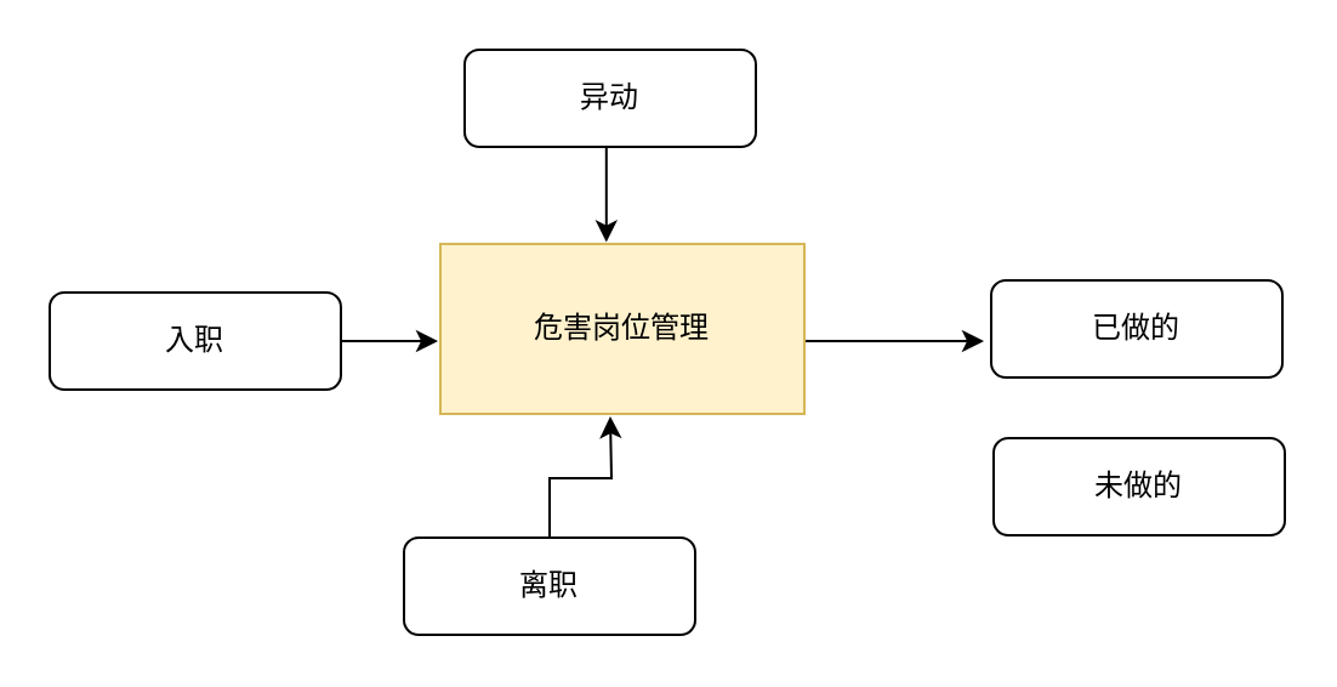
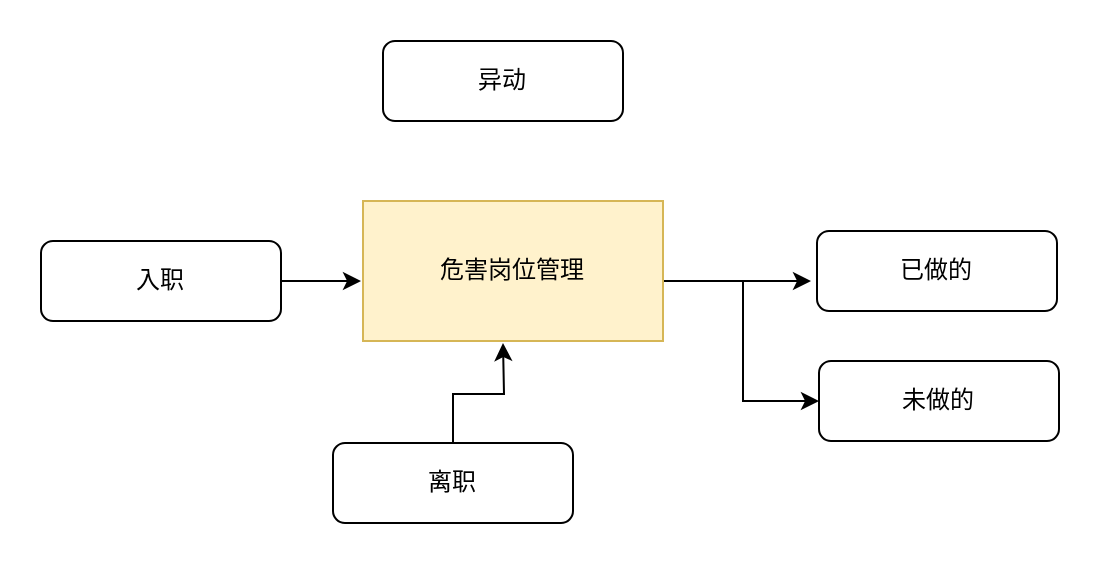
  <mxCell id="0" />
  <mxCell id="1" parent="0" />
- <mxCell id="2" style="edgeStyle=orthogonalEdgeStyle;rounded=0;orthogonalLoop=1;jettySize=auto;html=1;exitX=0.5;exitY=1;exitDx=0;exitDy=0;entryX=0.456;entryY=-0.01;entryDx=0;entryDy=0;entryPerimeter=0;" edge="1" parent="1" source="3" target="6"><mxGeometry relative="1" as="geometry" /></mxCell>
  <mxCell id="3" value="异动" style="rounded=1;whiteSpace=wrap;html=1;fontSize=12;glass=0;strokeWidth=1;shadow=0;" vertex="1" parent="1"><mxGeometry x="191" y="20" width="120" height="40" as="geometry" /></mxCell>
  <mxCell id="4" style="edgeStyle=orthogonalEdgeStyle;rounded=0;orthogonalLoop=1;jettySize=auto;html=1;exitX=1;exitY=0.5;exitDx=0;exitDy=0;entryX=0;entryY=0.5;entryDx=0;entryDy=0;" edge="1" parent="1"><mxGeometry relative="1" as="geometry"><mxPoint x="331" y="140" as="sourcePoint" /><mxPoint x="405" y="140" as="targetPoint" /></mxGeometry></mxCell>
+ <mxCell id="5" style="edgeStyle=orthogonalEdgeStyle;rounded=0;orthogonalLoop=1;jettySize=auto;html=1;exitX=1;exitY=0.5;exitDx=0;exitDy=0;entryX=0;entryY=0.5;entryDx=0;entryDy=0;" edge="1" parent="1" source="6" target="8"><mxGeometry relative="1" as="geometry"><Array as="points"><mxPoint x="331" y="140" /><mxPoint x="371" y="140" /><mxPoint x="371" y="200" /><mxPoint x="405" y="200" /></Array></mxGeometry></mxCell>
  <mxCell id="6" value="危害岗位管理" style="rounded=0;whiteSpace=wrap;html=1;fillColor=#fff2cc;strokeColor=#d6b656;" vertex="1" parent="1"><mxGeometry x="181" y="100" width="150" height="70" as="geometry" /></mxCell>
  <mxCell id="7" value="已做的" style="rounded=1;whiteSpace=wrap;html=1;fontSize=12;glass=0;strokeWidth=1;shadow=0;" vertex="1" parent="1"><mxGeometry x="408" y="115" width="120" height="40" as="geometry" /></mxCell>
  <mxCell id="8" value="未做的" style="rounded=1;whiteSpace=wrap;html=1;fontSize=12;glass=0;strokeWidth=1;shadow=0;" vertex="1" parent="1"><mxGeometry x="409" y="180" width="120" height="40" as="geometry" /></mxCell>
  <mxCell id="9" style="edgeStyle=orthogonalEdgeStyle;rounded=0;orthogonalLoop=1;jettySize=auto;html=1;exitX=1;exitY=0.5;exitDx=0;exitDy=0;" edge="1" parent="1" source="10"><mxGeometry relative="1" as="geometry"><mxPoint x="180" y="140" as="targetPoint" /></mxGeometry></mxCell>
  <mxCell id="10" value="入职" style="rounded=1;whiteSpace=wrap;html=1;fontSize=12;glass=0;strokeWidth=1;shadow=0;" vertex="1" parent="1"><mxGeometry x="20" y="120" width="120" height="40" as="geometry" /></mxCell>
  <mxCell id="11" style="edgeStyle=orthogonalEdgeStyle;rounded=0;orthogonalLoop=1;jettySize=auto;html=1;exitX=0.5;exitY=0;exitDx=0;exitDy=0;" edge="1" parent="1" source="12"><mxGeometry relative="1" as="geometry"><mxPoint x="251" y="171" as="targetPoint" /></mxGeometry></mxCell>
  <mxCell id="12" value="离职" style="rounded=1;whiteSpace=wrap;html=1;fontSize=12;glass=0;strokeWidth=1;shadow=0;" vertex="1" parent="1"><mxGeometry x="166" y="221" width="120" height="40" as="geometry" /></mxCell>
